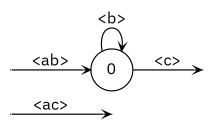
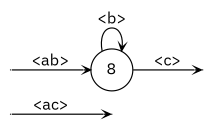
  digraph {
    rankdir=LR
    vcsn_context="{ε} → RatE[[abc]? → 𝔹]"
    fontname="IBM Plex Sans"
    node [shape=point fontname="IBM Plex Sans"]
    edge [arrowhead=vee arrowsize=.6 fontname="IBM Plex Sans"]
    Ipost [width=0]
    I0 [width=0]
    Fpre [width=0]
    F0 [width=0]
-   0 [shape=circle style=rounded width=0.5]
+   0 [shape=circle style=rounded width=0.5 label=8]
    subgraph sub_1 {
      Ipost
      I0
      Fpre
      F0
    }
    subgraph sub_2 {
      0
    }
    Ipost -> Fpre [label="<ac>"]
    I0 -> 0 [label="<ab>"]
    0 -> F0 [label="<c>"]
    0 -> 0 [label="<b>"]
  }
